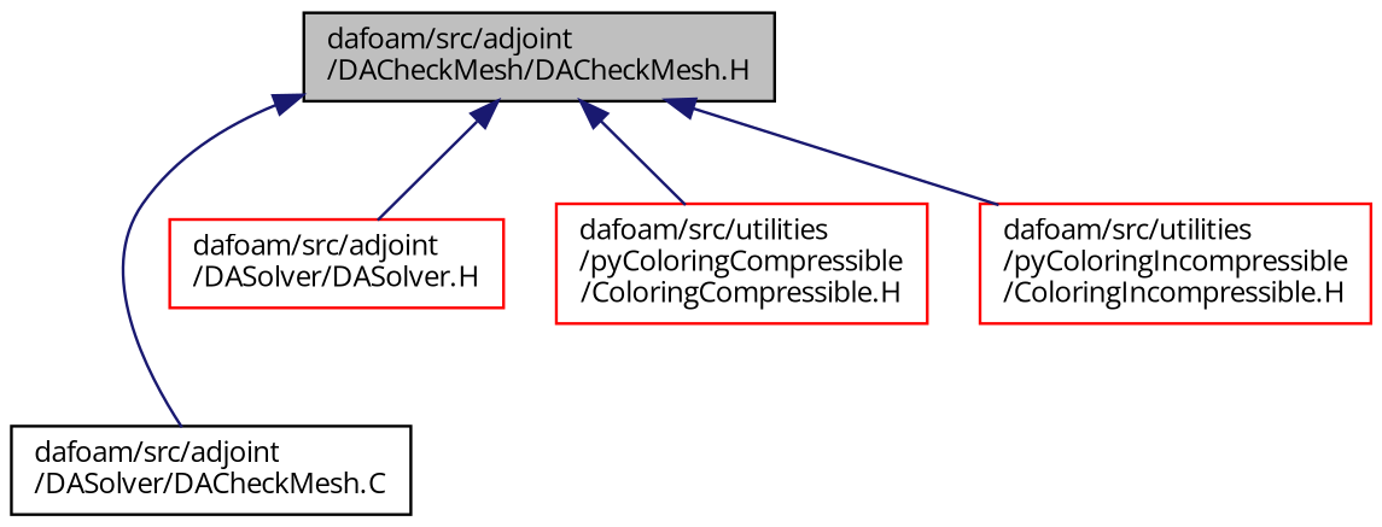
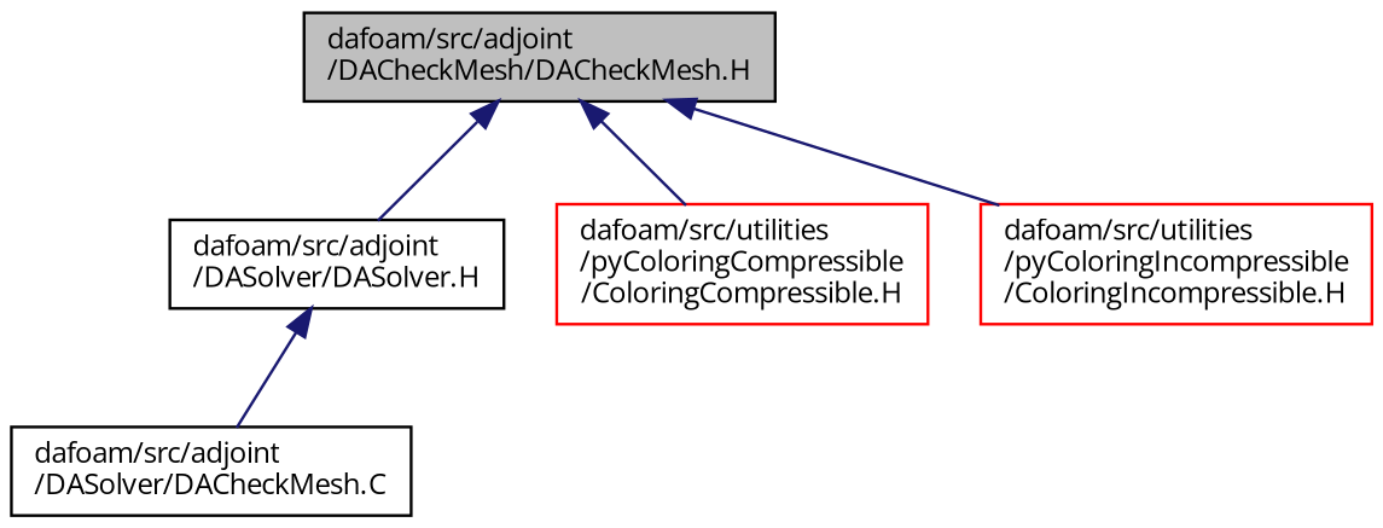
  digraph {
    fontname="Open Sans"
    node [color=red fontname="Open Sans" fontsize=10 shape=record]
    edge [color=midnightblue dir=back fontname="Open Sans" fontsize=10 labelfontname=Helvetica labelfontsize=10 style=solid]
    n1 [color=black fillcolor=grey75 fontcolor=black height=0.2 label="dafoam/src/adjoint\l/DACheckMesh/DACheckMesh.H" style=filled width=0.4]
    n2 [color=black height=0.2 label="dafoam/src/adjoint\l/DASolver/DACheckMesh.C" width=0.4]
-   n3 [height=0.2 label="dafoam/src/adjoint\l/DASolver/DASolver.H" width=0.4]
+   n3 [color=black height=0.2 label="dafoam/src/adjoint\l/DASolver/DASolver.H" width=0.4]
    n4 [height=0.2 label="dafoam/src/utilities\l/pyColoringCompressible\l/ColoringCompressible.H" width=0.4]
    n5 [height=0.2 label="dafoam/src/utilities\l/pyColoringIncompressible\l/ColoringIncompressible.H" width=0.4]
-   n1 -> n2
+   n3 -> n2
    n1 -> n3
    n1 -> n4
    n1 -> n5
  }
